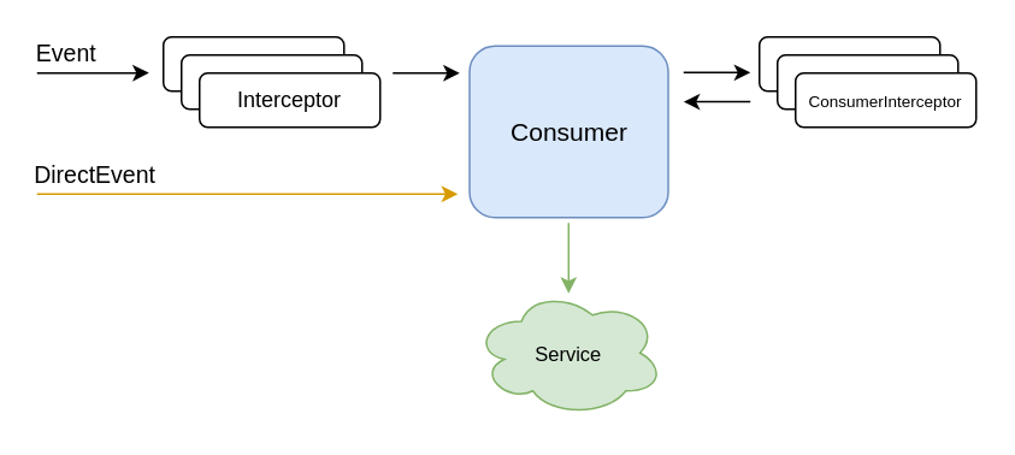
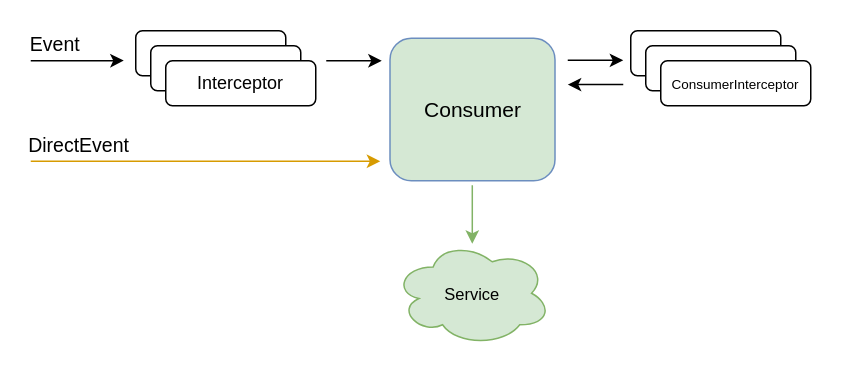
  <mxCell id="0" />
  <mxCell id="1" parent="0" />
  <mxCell id="2" value="Interceptor" style="rounded=1;whiteSpace=wrap;html=1;" parent="1" vertex="1"><mxGeometry x="90" y="20" width="100" height="30" as="geometry" /></mxCell>
  <mxCell id="3" value="Interceptor" style="rounded=1;whiteSpace=wrap;html=1;" parent="1" vertex="1"><mxGeometry x="100" y="30" width="100" height="30" as="geometry" /></mxCell>
  <mxCell id="4" style="edgeStyle=orthogonalEdgeStyle;rounded=0;orthogonalLoop=1;jettySize=auto;html=1;fontSize=9;" parent="1" edge="1"><mxGeometry relative="1" as="geometry"><mxPoint x="217" y="40" as="sourcePoint" /><mxPoint x="254" y="40" as="targetPoint" /><Array as="points" /></mxGeometry></mxCell>
  <mxCell id="5" value="Interceptor" style="rounded=1;whiteSpace=wrap;html=1;" parent="1" vertex="1"><mxGeometry x="110" y="40" width="100" height="30" as="geometry" /></mxCell>
  <mxCell id="6" value="Interceptor" style="rounded=1;whiteSpace=wrap;html=1;" parent="1" vertex="1"><mxGeometry x="420" y="20" width="100" height="30" as="geometry" /></mxCell>
  <mxCell id="7" value="Interceptor" style="rounded=1;whiteSpace=wrap;html=1;" parent="1" vertex="1"><mxGeometry x="430" y="30" width="100" height="30" as="geometry" /></mxCell>
  <mxCell id="8" value="&lt;font style=&quot;font-size: 9px;&quot;&gt;ConsumerInterceptor&lt;/font&gt;" style="rounded=1;whiteSpace=wrap;html=1;" parent="1" vertex="1"><mxGeometry x="440" y="40" width="100" height="30" as="geometry" /></mxCell>
- <mxCell id="9" value="&lt;font style=&quot;font-size: 14px;&quot;&gt;Consumer&lt;/font&gt;" style="rounded=1;whiteSpace=wrap;html=1;fontSize=9;fillColor=#dae8fc;strokeColor=#6c8ebf;" parent="1" vertex="1"><mxGeometry x="259.5" y="25" width="110" height="95" as="geometry" /></mxCell>
+ <mxCell id="9" value="&lt;font style=&quot;font-size: 14px;&quot;&gt;Consumer&lt;/font&gt;" style="rounded=1;whiteSpace=wrap;html=1;fontSize=9;fillColor=#d5e8d4;strokeColor=#6c8ebf;" parent="1" vertex="1"><mxGeometry x="259.5" y="25" width="110" height="95" as="geometry" /></mxCell>
  <mxCell id="10" style="edgeStyle=orthogonalEdgeStyle;rounded=0;orthogonalLoop=1;jettySize=auto;html=1;fontSize=9;" parent="1" edge="1"><mxGeometry relative="1" as="geometry"><mxPoint x="20" y="40" as="sourcePoint" /><mxPoint x="82" y="39.9" as="targetPoint" /><Array as="points"><mxPoint x="70" y="40" /><mxPoint x="70" y="40" /></Array></mxGeometry></mxCell>
  <mxCell id="11" value="&lt;font style=&quot;font-size: 13px;&quot;&gt;Event&lt;/font&gt;" style="edgeLabel;html=1;align=center;verticalAlign=middle;resizable=0;points=[];fontSize=9;" parent="10" vertex="1" connectable="0"><mxGeometry x="-0.158" relative="1" as="geometry"><mxPoint x="-11" y="-12" as="offset" /></mxGeometry></mxCell>
  <mxCell id="12" style="edgeStyle=orthogonalEdgeStyle;rounded=0;orthogonalLoop=1;jettySize=auto;html=1;fontSize=9;" parent="1" edge="1"><mxGeometry relative="1" as="geometry"><mxPoint x="378" y="39.71" as="sourcePoint" /><mxPoint x="415" y="39.71" as="targetPoint" /><Array as="points" /></mxGeometry></mxCell>
  <mxCell id="13" style="edgeStyle=orthogonalEdgeStyle;rounded=0;orthogonalLoop=1;jettySize=auto;html=1;fontSize=9;" parent="1" edge="1"><mxGeometry relative="1" as="geometry"><mxPoint x="415" y="55.89" as="sourcePoint" /><mxPoint x="378" y="55.89" as="targetPoint" /><Array as="points" /></mxGeometry></mxCell>
  <mxCell id="14" style="edgeStyle=orthogonalEdgeStyle;rounded=0;orthogonalLoop=1;jettySize=auto;html=1;fontSize=9;fillColor=#d5e8d4;strokeColor=#82b366;" parent="1" edge="1"><mxGeometry relative="1" as="geometry"><mxPoint x="314.36" y="123" as="sourcePoint" /><mxPoint x="314.36" y="162" as="targetPoint" /><Array as="points" /></mxGeometry></mxCell>
  <mxCell id="15" value="&lt;font style=&quot;font-size: 11px;&quot;&gt;Service&lt;/font&gt;" style="ellipse;shape=cloud;whiteSpace=wrap;html=1;fontSize=14;fillColor=#d5e8d4;strokeColor=#82b366;" parent="1" vertex="1"><mxGeometry x="262" y="160" width="105" height="70" as="geometry" /></mxCell>
  <mxCell id="16" style="edgeStyle=orthogonalEdgeStyle;rounded=0;orthogonalLoop=1;jettySize=auto;html=1;fontSize=9;fillColor=#ffe6cc;strokeColor=#d79b00;" parent="1" edge="1"><mxGeometry relative="1" as="geometry"><mxPoint x="20" y="107" as="sourcePoint" /><mxPoint x="253" y="107" as="targetPoint" /><Array as="points"><mxPoint x="92" y="106.81" /><mxPoint x="92" y="106.81" /></Array></mxGeometry></mxCell>
  <mxCell id="17" value="&lt;span style=&quot;font-size: 13px;&quot;&gt;DirectEvent&lt;/span&gt;" style="edgeLabel;html=1;align=right;verticalAlign=middle;resizable=0;points=[];fontSize=9;" parent="16" vertex="1" connectable="0"><mxGeometry x="-0.158" relative="1" as="geometry"><mxPoint x="-32" y="-12" as="offset" /></mxGeometry></mxCell>
